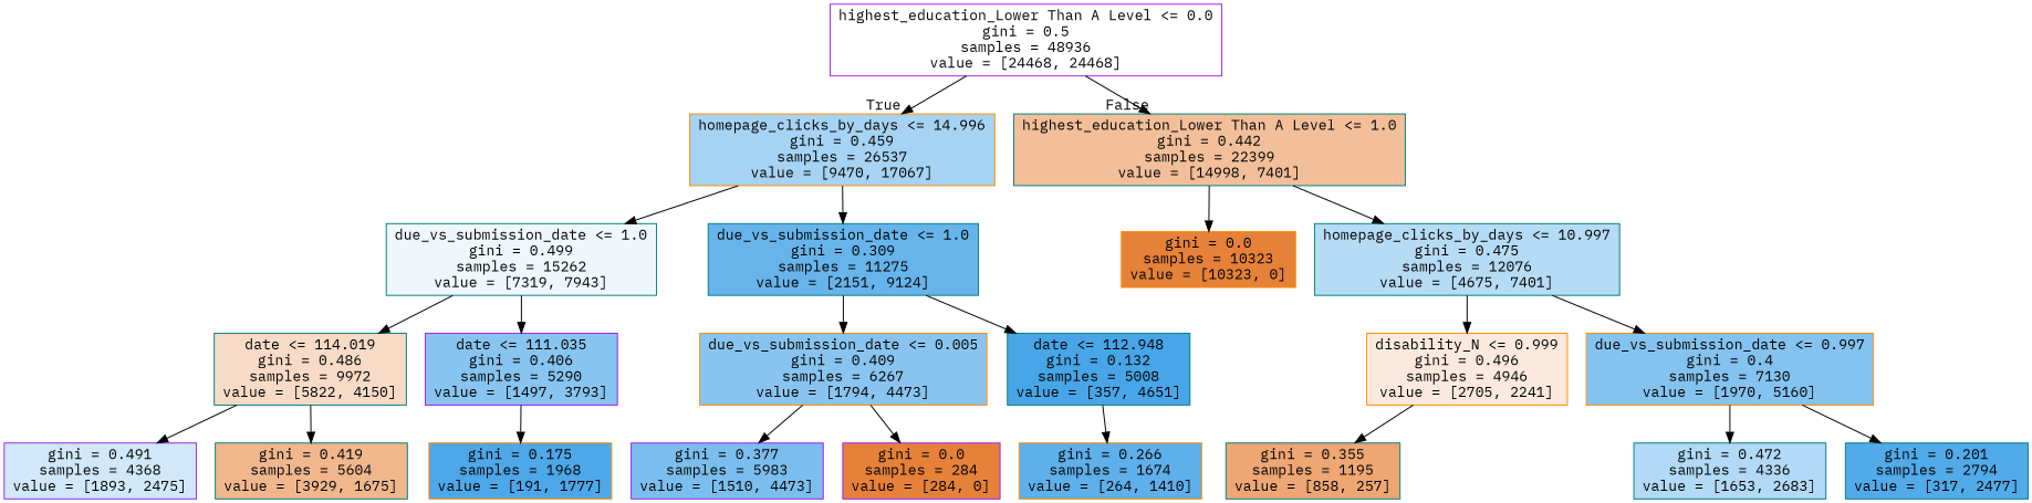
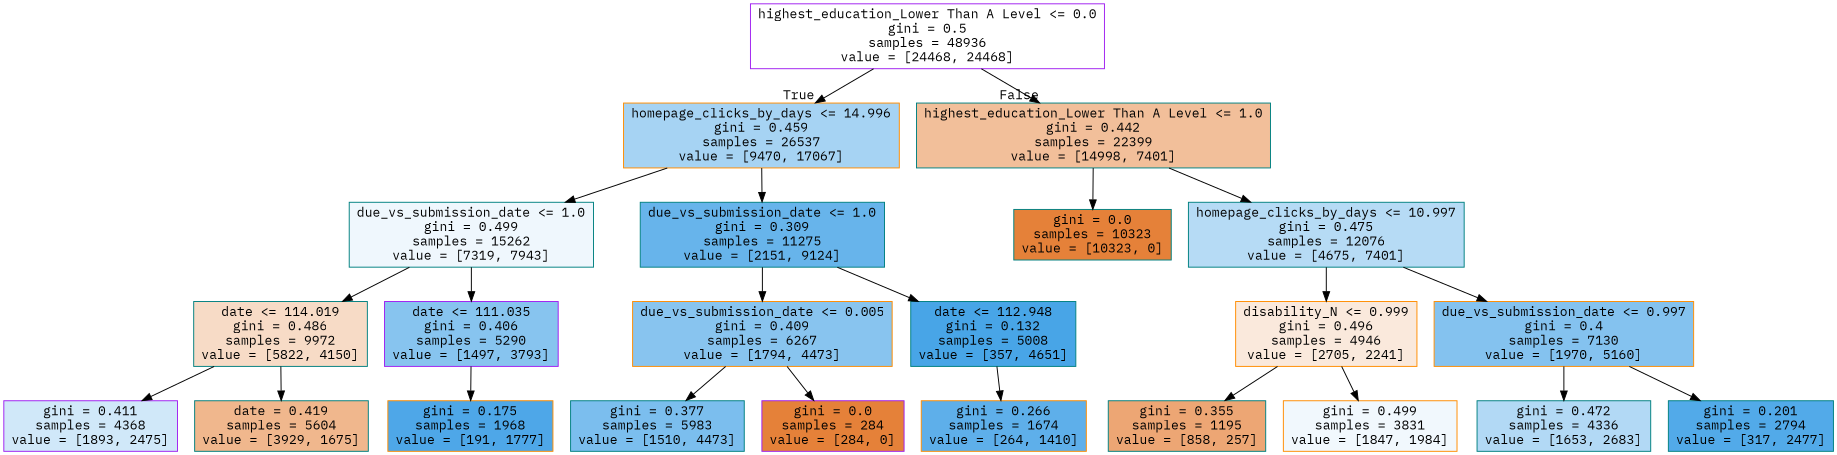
  digraph {
    fontname="IBM Plex Mono"
    node [color=teal fillcolor="#e58139ff" fontname="IBM Plex Mono" shape=box style=filled]
    edge [fontname="IBM Plex Mono"]
    n1 [color=purple fillcolor="#e5813900" label="highest_education_Lower Than A Level <= 0.0\ngini = 0.5\nsamples = 48936\nvalue = [24468, 24468]"]
    n2 [color=darkorange fillcolor="#399de572" label="homepage_clicks_by_days <= 14.996\ngini = 0.459\nsamples = 26537\nvalue = [9470, 17067]"]
    n3 [fillcolor="#e5813981" label="highest_education_Lower Than A Level <= 1.0\ngini = 0.442\nsamples = 22399\nvalue = [14998, 7401]"]
    n4 [fillcolor="#399de514" label="due_vs_submission_date <= 1.0\ngini = 0.499\nsamples = 15262\nvalue = [7319, 7943]"]
    n5 [fillcolor="#399de5c3" label="due_vs_submission_date <= 1.0\ngini = 0.309\nsamples = 11275\nvalue = [2151, 9124]"]
-   n6 [color=darkorange label="gini = 0.0\nsamples = 10323\nvalue = [10323, 0]"]
+   n6 [label="gini = 0.0\nsamples = 10323\nvalue = [10323, 0]"]
    n7 [fillcolor="#399de55e" label="homepage_clicks_by_days <= 10.997\ngini = 0.475\nsamples = 12076\nvalue = [4675, 7401]"]
    n8 [fillcolor="#e5813949" label="date <= 114.019\ngini = 0.486\nsamples = 9972\nvalue = [5822, 4150]"]
    n9 [color=purple fillcolor="#399de59a" label="date <= 111.035\ngini = 0.406\nsamples = 5290\nvalue = [1497, 3793]"]
    n10 [color=darkorange fillcolor="#399de599" label="due_vs_submission_date <= 0.005\ngini = 0.409\nsamples = 6267\nvalue = [1794, 4473]"]
    n11 [fillcolor="#399de5eb" label="date <= 112.948\ngini = 0.132\nsamples = 5008\nvalue = [357, 4651]"]
-   n12 [color=purple fillcolor="#399de53c" label="gini = 0.491\nsamples = 4368\nvalue = [1893, 2475]"]
-   n13 [fillcolor="#e5813992" label="gini = 0.419\nsamples = 5604\nvalue = [3929, 1675]"]
+   n12 [color=purple fillcolor="#399de53c" label="gini = 0.411\nsamples = 4368\nvalue = [1893, 2475]"]
+   n13 [fillcolor="#e5813992" label="date = 0.419\nsamples = 5604\nvalue = [3929, 1675]"]
    n14 [color=darkorange fillcolor="#399de5e4" label="gini = 0.175\nsamples = 1968\nvalue = [191, 1777]"]
-   n15 [color=purple fillcolor="#399de5a9" label="gini = 0.377\nsamples = 5983\nvalue = [1510, 4473]"]
+   n15 [fillcolor="#399de5a9" label="gini = 0.377\nsamples = 5983\nvalue = [1510, 4473]"]
    n16 [color=purple label="gini = 0.0\nsamples = 284\nvalue = [284, 0]"]
    n17 [color=darkorange fillcolor="#399de5cf" label="gini = 0.266\nsamples = 1674\nvalue = [264, 1410]"]
    n18 [color=darkorange fillcolor="#e581392c" label="disability_N <= 0.999\ngini = 0.496\nsamples = 4946\nvalue = [2705, 2241]"]
    n19 [color=darkorange fillcolor="#399de59e" label="due_vs_submission_date <= 0.997\ngini = 0.4\nsamples = 7130\nvalue = [1970, 5160]"]
    n20 [fillcolor="#e58139b3" label="gini = 0.355\nsamples = 1195\nvalue = [858, 257]"]
+   n21 [color=darkorange fillcolor="#399de512" label="gini = 0.499\nsamples = 3831\nvalue = [1847, 1984]"]
    n22 [fillcolor="#399de562" label="gini = 0.472\nsamples = 4336\nvalue = [1653, 2683]"]
    n23 [fillcolor="#399de5de" label="gini = 0.201\nsamples = 2794\nvalue = [317, 2477]"]
    n1 -> n2 [headlabel=True labelangle=45 labeldistance=2.5]
    n1 -> n3 [headlabel=False labelangle=-45 labeldistance=2.5]
    n2 -> n4
    n2 -> n5
    n3 -> n6
    n3 -> n7
    n4 -> n8
    n4 -> n9
    n5 -> n10
    n5 -> n11
    n7 -> n18
    n7 -> n19
    n8 -> n12
    n8 -> n13
    n9 -> n14
    n10 -> n15
    n10 -> n16
    n11 -> n17
    n18 -> n20
+   n18 -> n21
    n19 -> n22
    n19 -> n23
  }
